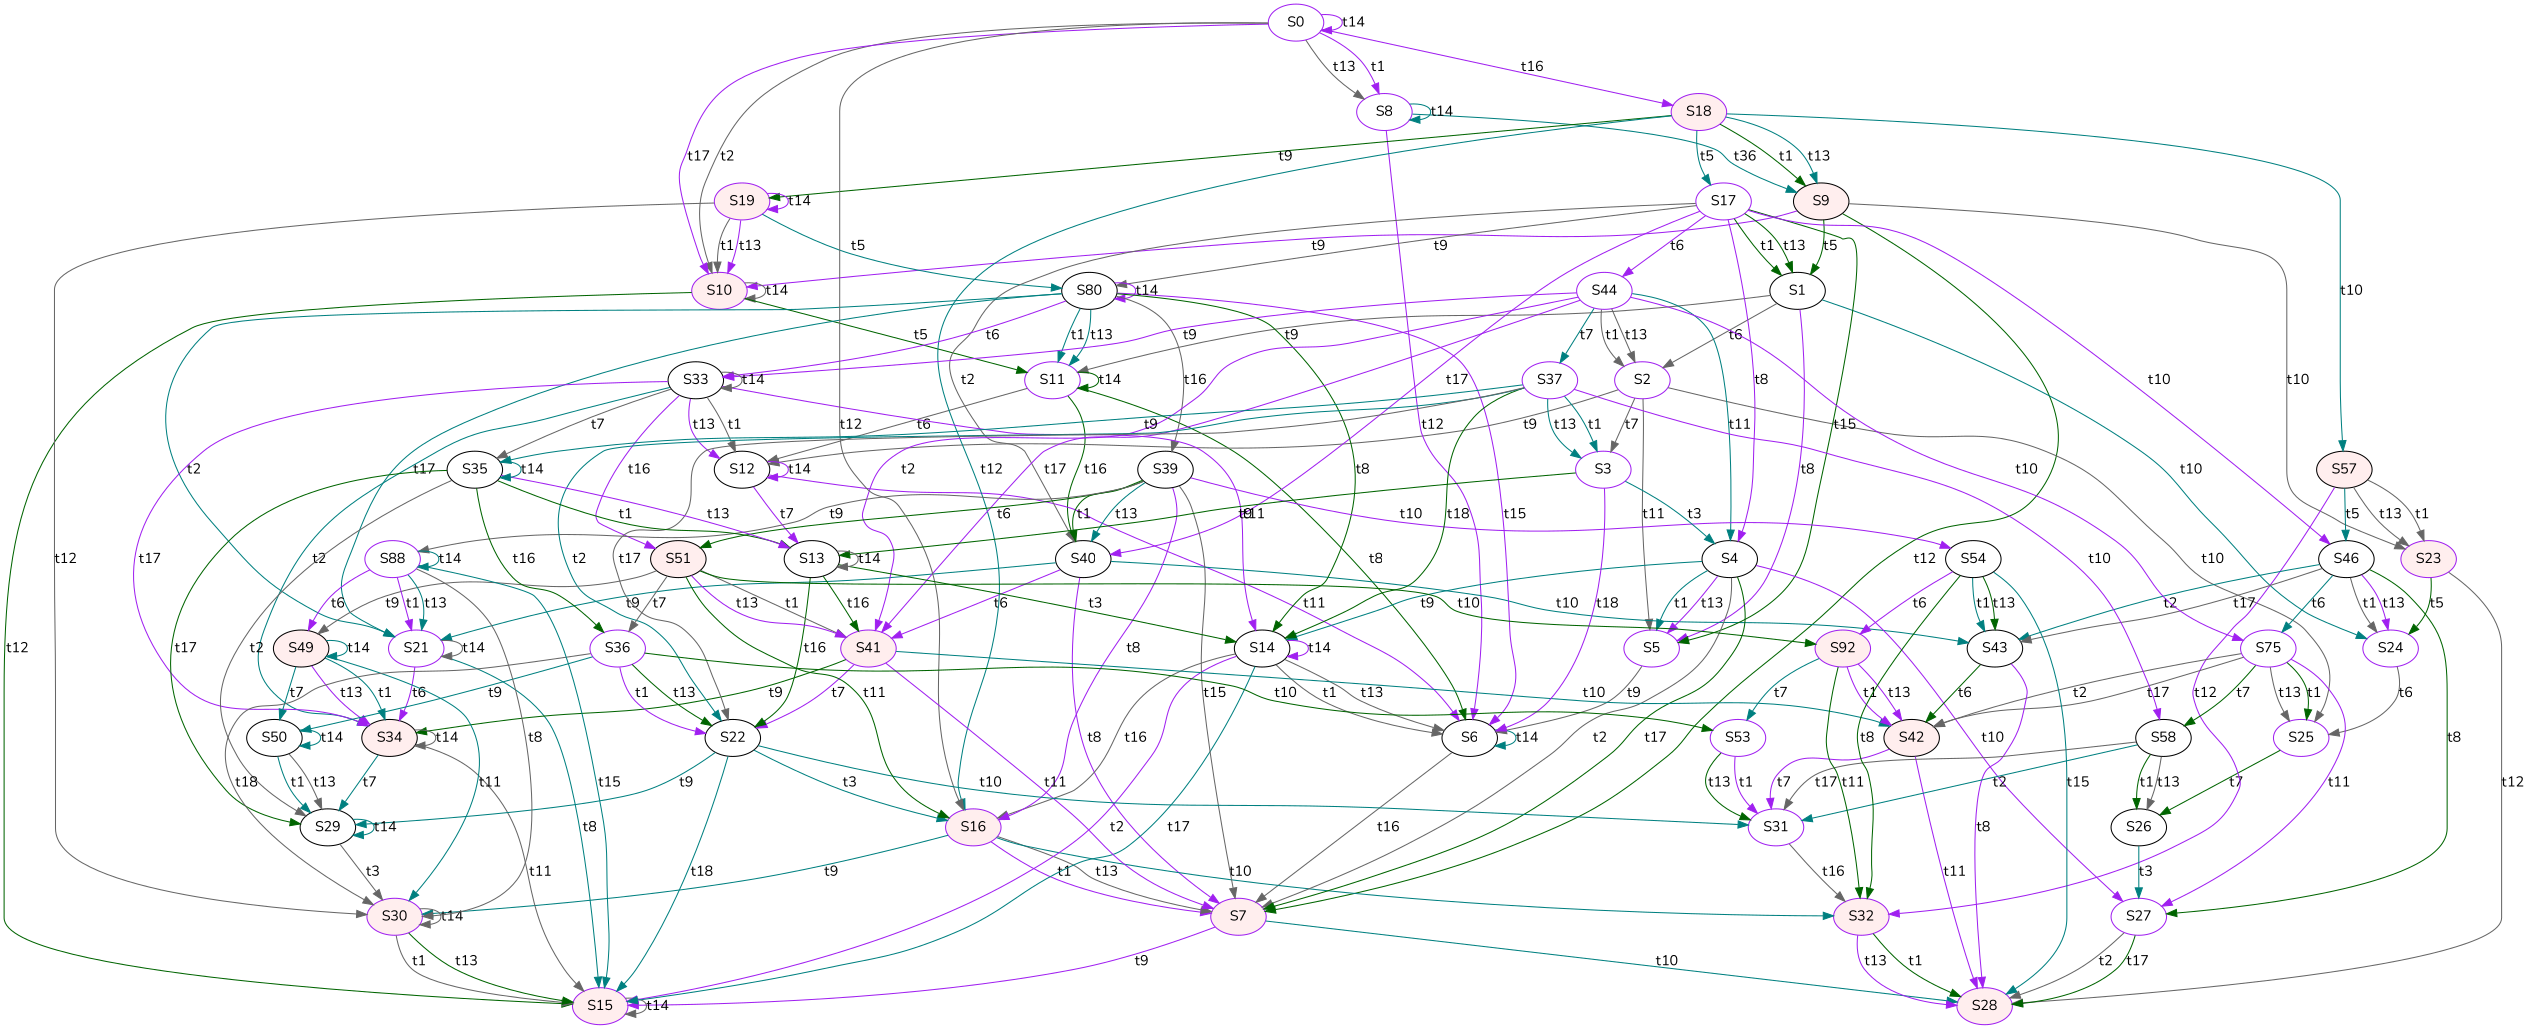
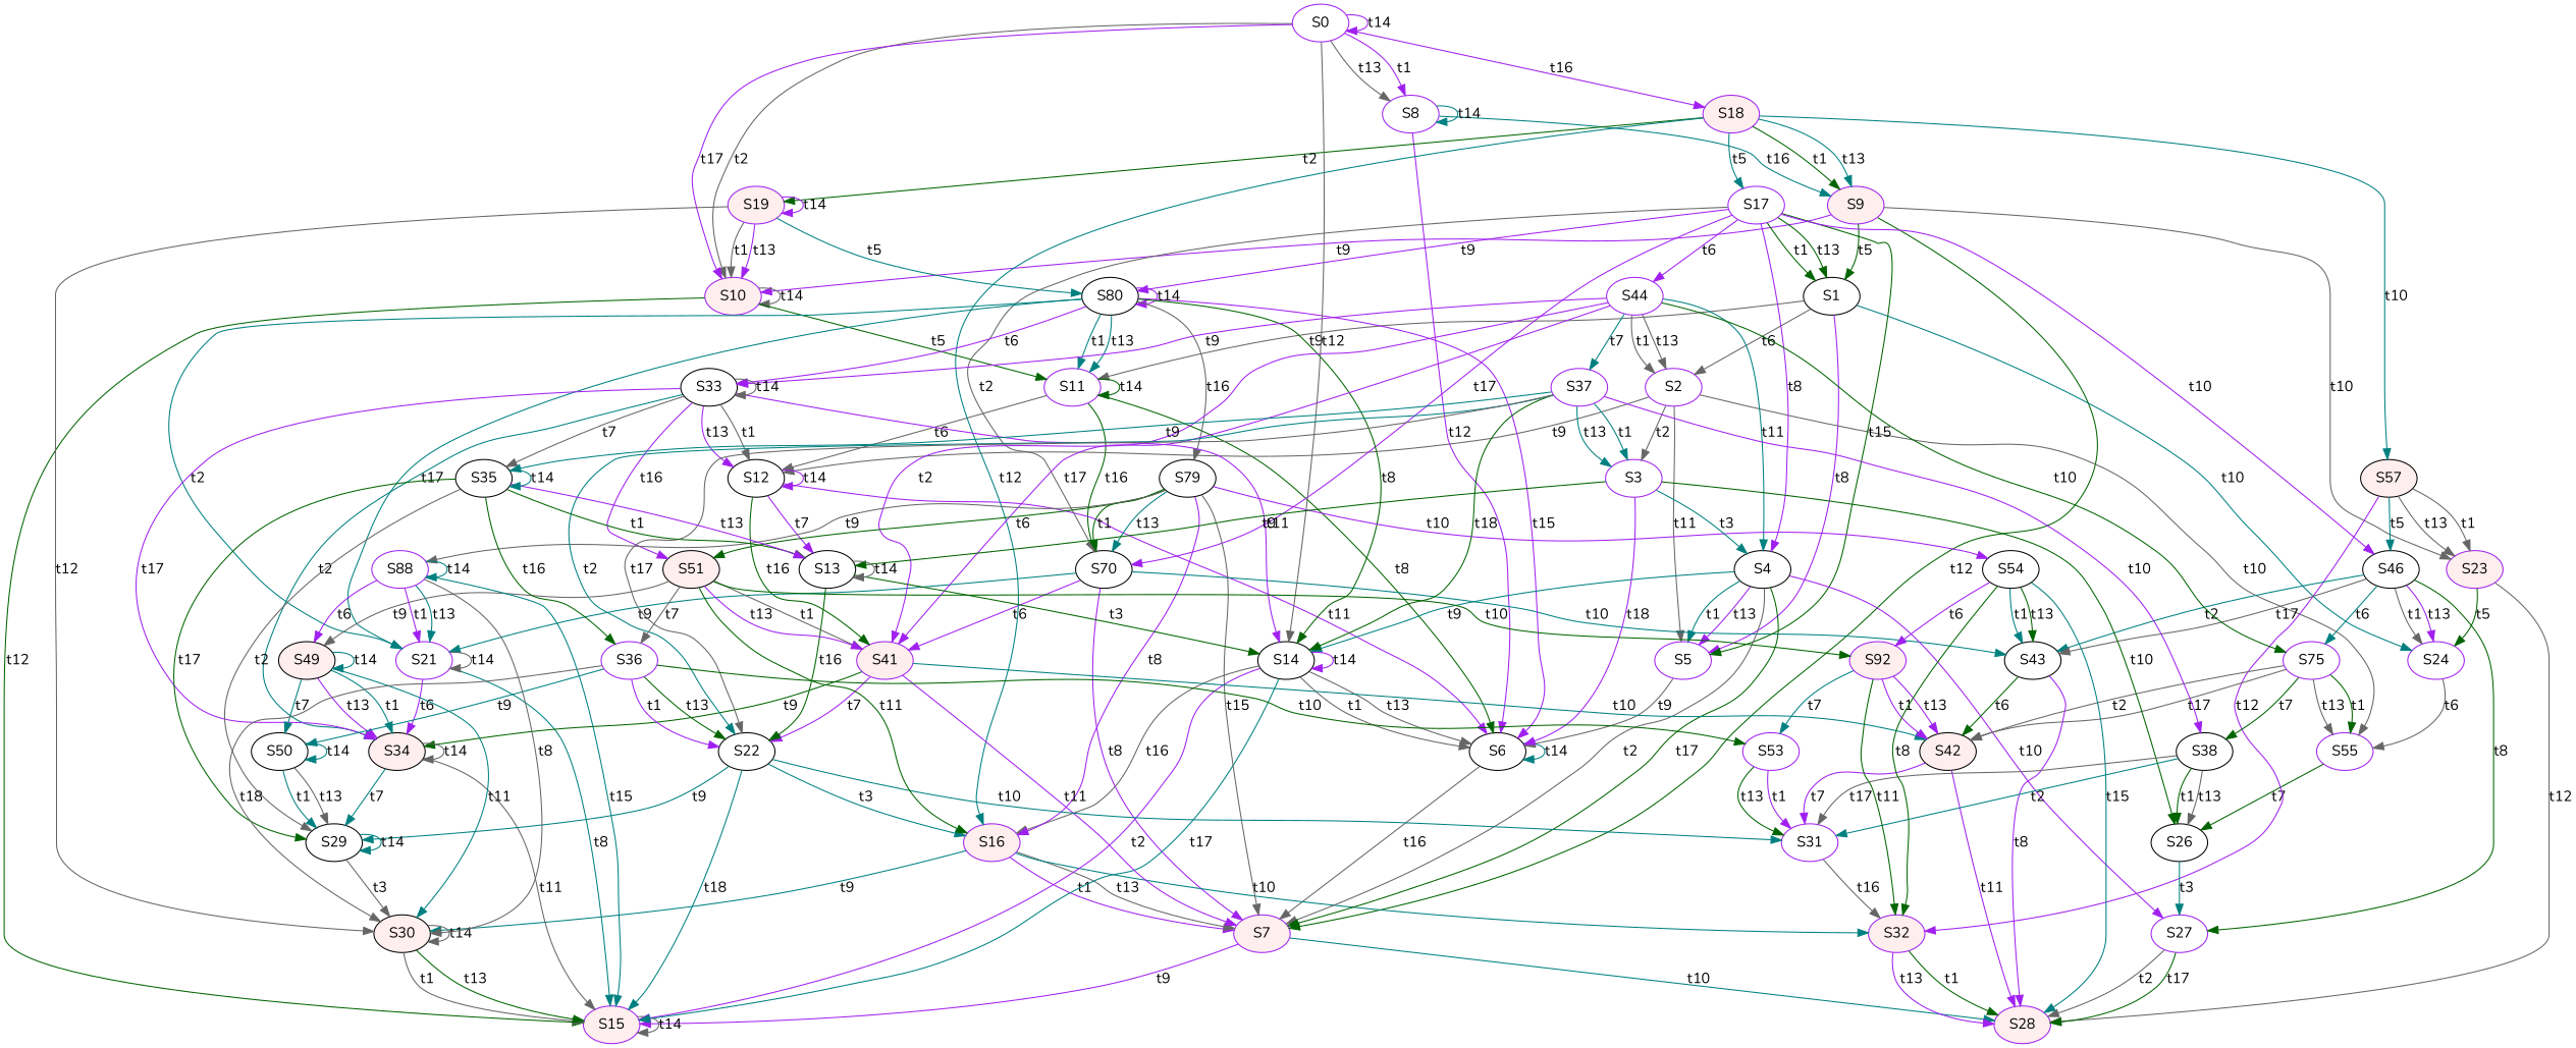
  digraph {
    fontname=Nunito
    node [color=purple fillcolor="#FFFFFF" fontname=Nunito style=filled]
    edge [color=purple fontname=Nunito]
-   S9 [color=black fillcolor="#FFEEEE"]
+   S9 [fillcolor="#FFEEEE"]
    S10 [fillcolor="#FFEEEE"]
    S23 [fillcolor="#FFEEEE"]
    S1 [color=black]
    S7 [fillcolor="#FFEEEE"]
    S11
    S15 [fillcolor="#FFEEEE"]
    S28 [fillcolor="#FFEEEE"]
    S24
    S2
    S5
    S8
    S6 [color=black]
    S12 [color=black]
-   S40 [color=black]
-   S25
+   S40 [color=black label=S70]
+   S25 [label=S55]
    S18 [fillcolor="#FFEEEE"]
    S19 [fillcolor="#FFEEEE"]
    n19 [color=black fillcolor="#FFEEEE" label=S57]
    S16 [fillcolor="#FFEEEE"]
    S17
-   S30 [fillcolor="#FFEEEE"]
+   S30 [color=black fillcolor="#FFEEEE"]
    n23 [color=black label=S80]
    S32 [fillcolor="#FFEEEE"]
    S46 [color=black]
    S44
    S4 [color=black]
    S14 [color=black]
    S33 [color=black]
    S21
-   S39 [color=black]
+   S39 [color=black label=S79]
    S0
    n33 [label=S75]
    S27
    S43 [color=black]
    S41 [fillcolor="#FFEEEE"]
    S34 [color=black fillcolor="#FFEEEE"]
    S42 [color=black fillcolor="#FFEEEE"]
    S22 [color=black]
    S29 [color=black]
    S31
    S3
    S13 [color=black]
    S26 [color=black]
    S37
    S51 [color=black fillcolor="#FFEEEE"]
    S35 [color=black]
-   S38 [color=black label=S58]
+   S38 [color=black]
    S49 [color=black fillcolor="#FFEEEE"]
    n50 [fillcolor="#FFEEEE" label=S92]
    S36
    S50 [color=black]
    S53
    n54 [label=S88]
    S54 [color=black]
    S9 -> S10 [label=t9]
    S9 -> S23 [color=gray40 label=t10]
    S9 -> S1 [color=darkgreen label=t5]
    S9 -> S7 [color=darkgreen label=t12]
    S10 -> S10 [color=gray40 label=t14]
    S10 -> S11 [color=darkgreen label=t5]
    S10 -> S15 [color=darkgreen label=t12]
    S23 -> S28 [color=gray40 label=t12]
    S23 -> S24 [color=darkgreen label=t5]
    S1 -> S11 [color=gray40 label=t9]
    S1 -> S24 [color=teal label=t10]
    S1 -> S2 [color=gray40 label=t6]
    S1 -> S5 [label=t8]
    S7 -> S15 [label=t9]
    S7 -> S28 [color=teal label=t10]
    S11 -> S11 [color=darkgreen label=t14]
    S11 -> S6 [color=darkgreen label=t8]
    S11 -> S12 [color=gray40 label=t6]
    S11 -> S40 [color=darkgreen label=t16]
    S15 -> S15 [color=gray40 label=t14]
    S24 -> S25 [color=gray40 label=t6]
    S2 -> S5 [color=gray40 label=t11]
    S2 -> S12 [color=gray40 label=t9]
    S2 -> S25 [color=gray40 label=t10]
-   S2 -> S3 [color=gray40 label=t7]
+   S2 -> S3 [color=gray40 label=t2]
    S5 -> S6 [color=gray40 label=t9]
-   S8 -> S9 [color=teal label=t36]
+   S8 -> S9 [color=teal label=t16]
    S8 -> S8 [color=teal label=t14]
    S8 -> S6 [label=t12]
    S6 -> S7 [color=gray40 label=t16]
    S6 -> S6 [color=teal label=t14]
    S12 -> S6 [label=t11]
    S12 -> S12 [label=t14]
-   S13 -> S41 [color=darkgreen label=t16]
+   S12 -> S41 [color=darkgreen label=t16]
    S12 -> S13 [label=t7]
    S40 -> S7 [label=t8]
    S40 -> S21 [color=teal label=t9]
    S40 -> S43 [color=teal label=t10]
    S40 -> S41 [label=t6]
    S25 -> S26 [color=darkgreen label=t7]
    S18 -> S9 [color=darkgreen label=t1]
    S18 -> S9 [color=teal label=t13]
-   S18 -> S19 [color=darkgreen label=t9]
+   S18 -> S19 [color=darkgreen label=t2]
    S18 -> n19 [color=teal label=t10]
    S18 -> S16 [color=teal label=t12]
    S18 -> S17 [color=teal label=t5]
    S19 -> S10 [color=gray40 label=t1]
    S19 -> S10 [label=t13]
    S19 -> S19 [label=t14]
    S19 -> S30 [color=gray40 label=t12]
    S19 -> n23 [color=teal label=t5]
    n19 -> S23 [color=gray40 label=t1]
    n19 -> S23 [color=gray40 label=t13]
    n19 -> S32 [label=t12]
    n19 -> S46 [color=teal label=t5]
    S16 -> S7 [label=t1]
    S16 -> S7 [color=gray40 label=t13]
    S16 -> S30 [color=teal label=t9]
    S16 -> S32 [color=teal label=t10]
    S17 -> S1 [color=darkgreen label=t1]
    S17 -> S1 [color=darkgreen label=t13]
    S17 -> S5 [color=darkgreen label=t15]
    S17 -> S40 [color=gray40 label=t2]
    S17 -> S40 [label=t17]
-   S17 -> n23 [color=gray40 label=t9]
+   S17 -> n23 [label=t9]
    S17 -> S46 [label=t10]
    S17 -> S44 [label=t6]
    S17 -> S4 [label=t8]
    S30 -> S15 [color=gray40 label=t1]
    S30 -> S15 [color=darkgreen label=t13]
    S30 -> S30 [color=gray40 label=t14]
    n23 -> S11 [color=teal label=t1]
    n23 -> S11 [color=teal label=t13]
    n23 -> S6 [label=t15]
    n23 -> n23 [label=t14]
    n23 -> S14 [color=darkgreen label=t8]
    n23 -> S33 [label=t6]
    n23 -> S21 [color=teal label=t2]
    n23 -> S21 [color=teal label=t17]
    n23 -> S39 [color=gray40 label=t16]
    S32 -> S28 [color=darkgreen label=t1]
    S32 -> S28 [label=t13]
    S46 -> S24 [color=gray40 label=t1]
    S46 -> S24 [label=t13]
    S46 -> n33 [color=teal label=t6]
    S46 -> S27 [color=darkgreen label=t8]
    S46 -> S43 [color=teal label=t2]
    S46 -> S43 [color=gray40 label=t17]
    S44 -> S2 [color=gray40 label=t1]
    S44 -> S2 [color=gray40 label=t13]
    S44 -> S4 [color=teal label=t11]
    S44 -> S33 [label=t9]
-   S44 -> n33 [label=t10]
+   S44 -> n33 [color=darkgreen label=t10]
    S44 -> S41 [label=t2]
    S44 -> S41 [label=t17]
    S44 -> S37 [color=teal label=t7]
    S4 -> S7 [color=gray40 label=t2]
    S4 -> S7 [color=darkgreen label=t17]
    S4 -> S5 [color=teal label=t1]
    S4 -> S5 [label=t13]
    S4 -> S14 [color=teal label=t9]
    S4 -> S27 [label=t10]
    S14 -> S15 [label=t2]
    S14 -> S15 [color=teal label=t17]
    S14 -> S6 [color=gray40 label=t1]
    S14 -> S6 [color=gray40 label=t13]
    S14 -> S16 [color=gray40 label=t16]
    S14 -> S14 [label=t14]
    S33 -> S12 [color=gray40 label=t1]
    S33 -> S12 [label=t13]
    S33 -> S14 [label=t11]
    S33 -> S33 [color=gray40 label=t14]
    S33 -> S34 [color=teal label=t2]
    S33 -> S34 [label=t17]
    S33 -> S51 [label=t16]
    S33 -> S35 [color=gray40 label=t7]
    S21 -> S15 [color=teal label=t8]
    S21 -> S21 [color=gray40 label=t14]
    S21 -> S34 [label=t6]
    S39 -> S7 [color=gray40 label=t15]
    S39 -> S40 [color=darkgreen label=t1]
    S39 -> S40 [color=teal label=t13]
    S39 -> S16 [label=t8]
    S39 -> S51 [color=darkgreen label=t6]
    S39 -> n54 [color=gray40 label=t9]
    S39 -> S54 [label=t10]
    S0 -> S10 [color=gray40 label=t2]
    S0 -> S10 [label=t17]
    S0 -> S8 [label=t1]
    S0 -> S8 [color=gray40 label=t13]
    S0 -> S18 [label=t16]
-   S0 -> S16 [color=gray40 label=t12]
+   S0 -> S14 [color=gray40 label=t12]
    S0 -> S0 [label=t14]
    n33 -> S25 [color=darkgreen label=t1]
    n33 -> S25 [color=gray40 label=t13]
-   n33 -> S27 [label=t11]
    n33 -> S42 [color=gray40 label=t2]
    n33 -> S42 [color=gray40 label=t17]
    n33 -> S38 [color=darkgreen label=t7]
    S27 -> S28 [color=gray40 label=t2]
    S27 -> S28 [color=darkgreen label=t17]
    S43 -> S28 [label=t8]
    S43 -> S42 [color=darkgreen label=t6]
    S41 -> S7 [label=t11]
    S41 -> S34 [color=darkgreen label=t9]
    S41 -> S42 [color=teal label=t10]
    S41 -> S22 [label=t7]
    S34 -> S15 [color=gray40 label=t11]
    S34 -> S34 [color=gray40 label=t14]
    S34 -> S29 [color=teal label=t7]
    S42 -> S28 [label=t11]
    S42 -> S31 [label=t7]
    S22 -> S15 [color=teal label=t18]
    S22 -> S16 [color=teal label=t3]
    S22 -> S29 [color=teal label=t9]
    S22 -> S31 [color=teal label=t10]
    S29 -> S30 [color=gray40 label=t3]
    S29 -> S29 [color=teal label=t14]
    S31 -> S32 [color=gray40 label=t16]
    S3 -> S6 [label=t18]
    S3 -> S4 [color=teal label=t3]
    S3 -> S13 [color=darkgreen label=t9]
+   S3 -> S26 [color=darkgreen label=t10]
    S13 -> S14 [color=darkgreen label=t3]
    S13 -> S22 [color=darkgreen label=t16]
    S13 -> S13 [color=gray40 label=t14]
    S26 -> S27 [color=teal label=t3]
    S37 -> S14 [color=darkgreen label=t18]
    S37 -> S22 [color=teal label=t2]
    S37 -> S22 [color=gray40 label=t17]
    S37 -> S3 [color=teal label=t1]
    S37 -> S3 [color=teal label=t13]
    S37 -> S35 [color=teal label=t9]
    S37 -> S38 [label=t10]
    S51 -> S16 [color=darkgreen label=t11]
    S51 -> S41 [color=gray40 label=t1]
    S51 -> S41 [label=t13]
    S51 -> S49 [color=gray40 label=t9]
    S51 -> n50 [color=darkgreen label=t10]
    S51 -> S36 [color=gray40 label=t7]
    S35 -> S29 [color=gray40 label=t2]
    S35 -> S29 [color=darkgreen label=t17]
    S35 -> S13 [color=darkgreen label=t1]
    S35 -> S13 [label=t13]
    S35 -> S35 [color=teal label=t14]
    S35 -> S36 [color=darkgreen label=t16]
    S38 -> S31 [color=teal label=t2]
    S38 -> S31 [color=gray40 label=t17]
    S38 -> S26 [color=darkgreen label=t1]
    S38 -> S26 [color=gray40 label=t13]
    S49 -> S30 [color=teal label=t11]
    S49 -> S34 [color=teal label=t1]
    S49 -> S34 [label=t13]
    S49 -> S49 [color=teal label=t14]
    S49 -> S50 [color=teal label=t7]
    n50 -> S32 [color=darkgreen label=t11]
    n50 -> S42 [label=t1]
    n50 -> S42 [label=t13]
    n50 -> S53 [color=teal label=t7]
    S36 -> S30 [color=gray40 label=t18]
    S36 -> S22 [label=t1]
    S36 -> S22 [color=darkgreen label=t13]
    S36 -> S50 [color=teal label=t9]
    S36 -> S53 [color=darkgreen label=t10]
    S50 -> S29 [color=teal label=t1]
    S50 -> S29 [color=gray40 label=t13]
    S50 -> S50 [color=teal label=t14]
    S53 -> S31 [label=t1]
    S53 -> S31 [color=darkgreen label=t13]
    n54 -> S15 [color=teal label=t15]
    n54 -> S30 [color=gray40 label=t8]
    n54 -> S21 [label=t1]
    n54 -> S21 [color=teal label=t13]
    n54 -> S49 [label=t6]
    n54 -> n54 [color=teal label=t14]
    S54 -> S28 [color=teal label=t15]
    S54 -> S32 [color=darkgreen label=t8]
    S54 -> S43 [color=teal label=t1]
    S54 -> S43 [color=darkgreen label=t13]
    S54 -> n50 [label=t6]
  }
